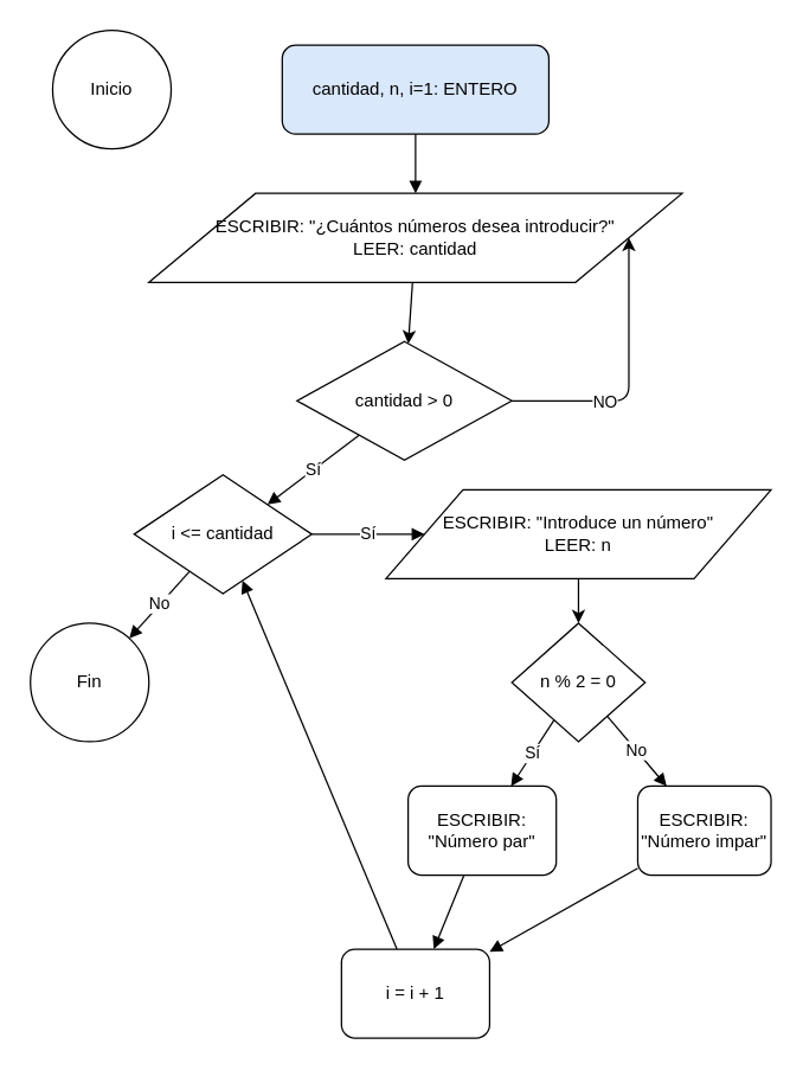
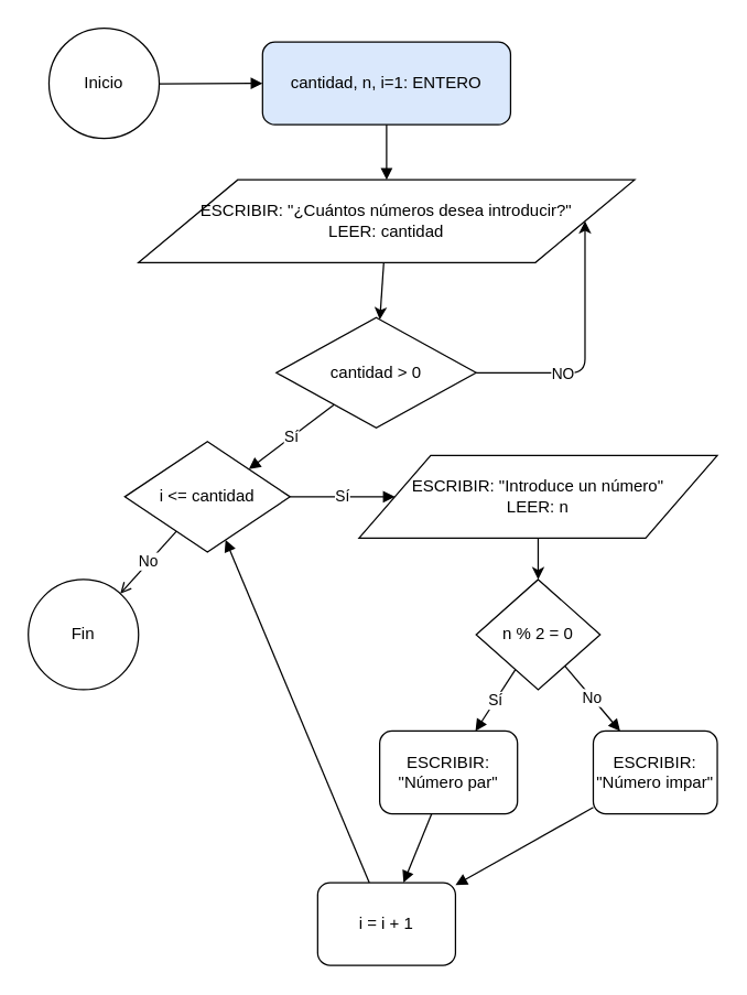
  <mxCell id="0" />
  <mxCell id="1" parent="0" />
  <mxCell id="2" value="Inicio" style="ellipse;whiteSpace=wrap;html=1;aspect=fixed;" parent="1" vertex="1"><mxGeometry x="35" y="20" width="80" height="80" as="geometry" /></mxCell>
  <mxCell id="3" value="cantidad, n, i=1: ENTERO" style="rounded=1;whiteSpace=wrap;html=1;fillColor=#dae8fc;" parent="1" vertex="1"><mxGeometry x="190" y="30" width="180" height="60" as="geometry" /></mxCell>
  <mxCell id="4" value="" style="edgeStyle=none;html=1;" edge="1" parent="1" source="5" target="8"><mxGeometry relative="1" as="geometry" /></mxCell>
  <mxCell id="5" value="ESCRIBIR: &quot;¿Cuántos números desea introducir?&quot;&lt;br&gt;LEER: cantidad" style="shape=parallelogram;perimeter=parallelogramPerimeter;whiteSpace=wrap;html=1;" parent="1" vertex="1"><mxGeometry x="100" y="130" width="360" height="60" as="geometry" /></mxCell>
  <mxCell id="6" style="edgeStyle=none;html=1;entryX=1;entryY=0.5;entryDx=0;entryDy=0;exitX=1;exitY=0.5;exitDx=0;exitDy=0;" edge="1" parent="1" source="8" target="5"><mxGeometry relative="1" as="geometry"><mxPoint x="550" y="280" as="targetPoint" /><Array as="points"><mxPoint x="424" y="270" /></Array></mxGeometry></mxCell>
  <mxCell id="7" value="NO" style="edgeLabel;html=1;align=center;verticalAlign=middle;resizable=0;points=[];" vertex="1" connectable="0" parent="6"><mxGeometry x="-0.34" y="3" relative="1" as="geometry"><mxPoint y="3" as="offset" /></mxGeometry></mxCell>
  <mxCell id="8" value="cantidad &amp;gt; 0" style="rhombus;whiteSpace=wrap;html=1;" parent="1" vertex="1"><mxGeometry x="200" y="230" width="145" height="80" as="geometry" /></mxCell>
  <mxCell id="9" value="i &amp;lt;= cantidad" style="rhombus;whiteSpace=wrap;html=1;" parent="1" vertex="1"><mxGeometry x="90" y="320" width="120" height="80" as="geometry" /></mxCell>
  <mxCell id="10" value="" style="edgeStyle=none;html=1;" edge="1" parent="1" source="11" target="12"><mxGeometry relative="1" as="geometry" /></mxCell>
  <mxCell id="11" value="ESCRIBIR: &quot;Introduce un número&quot;&lt;br&gt;LEER: n" style="shape=parallelogram;perimeter=parallelogramPerimeter;whiteSpace=wrap;html=1;" parent="1" vertex="1"><mxGeometry x="260" y="330" width="260" height="60" as="geometry" /></mxCell>
  <mxCell id="12" value="n % 2 = 0" style="rhombus;whiteSpace=wrap;html=1;" parent="1" vertex="1"><mxGeometry x="345" y="420" width="90" height="80" as="geometry" /></mxCell>
  <mxCell id="13" value="ESCRIBIR: &quot;Número par&quot;" style="rounded=1;whiteSpace=wrap;html=1;" parent="1" vertex="1"><mxGeometry x="275" y="530" width="100" height="60" as="geometry" /></mxCell>
  <mxCell id="14" value="ESCRIBIR: &quot;Número impar&quot;" style="rounded=1;whiteSpace=wrap;html=1;" parent="1" vertex="1"><mxGeometry x="430" y="530" width="90" height="60" as="geometry" /></mxCell>
  <mxCell id="15" value="i = i + 1" style="rounded=1;whiteSpace=wrap;html=1;" parent="1" vertex="1"><mxGeometry x="230" y="640" width="100" height="60" as="geometry" /></mxCell>
  <mxCell id="16" value="Fin" style="ellipse;whiteSpace=wrap;html=1;aspect=fixed;" parent="1" vertex="1"><mxGeometry x="20" y="420" width="80" height="80" as="geometry" /></mxCell>
+ <mxCell id="17" value="" style="endArrow=block;rounded=1;html=1;" parent="1" source="2" target="3" edge="1"><mxGeometry relative="1" as="geometry" /></mxCell>
  <mxCell id="18" value="" style="endArrow=block;rounded=1;html=1;" parent="1" source="3" target="5" edge="1"><mxGeometry relative="1" as="geometry" /></mxCell>
  <mxCell id="19" value="Sí" style="endArrow=block;rounded=1;html=1;entryX=1;entryY=0;entryDx=0;entryDy=0;" parent="1" source="8" target="9" edge="1"><mxGeometry relative="1" as="geometry"><mxPoint x="180" y="460" as="targetPoint" /></mxGeometry></mxCell>
  <mxCell id="20" value="Sí" style="endArrow=block;rounded=1;html=1;" parent="1" source="9" target="11" edge="1"><mxGeometry relative="1" as="geometry" /></mxCell>
- <mxCell id="21" value="No" style="endArrow=block;rounded=1;html=1;" parent="1" source="9" target="16" edge="1"><mxGeometry relative="1" as="geometry" /></mxCell>
+ <mxCell id="21" value="No" style="endArrow=open;rounded=1;html=1;" parent="1" source="9" target="16" edge="1"><mxGeometry relative="1" as="geometry" /></mxCell>
  <mxCell id="22" value="Sí" style="endArrow=block;rounded=1;html=1;" parent="1" source="12" target="13" edge="1"><mxGeometry relative="1" as="geometry" /></mxCell>
  <mxCell id="23" value="No" style="endArrow=block;rounded=1;html=1;" parent="1" source="12" target="14" edge="1"><mxGeometry relative="1" as="geometry" /></mxCell>
  <mxCell id="24" value="" style="endArrow=block;rounded=1;html=1;" parent="1" source="13" target="15" edge="1"><mxGeometry relative="1" as="geometry" /></mxCell>
  <mxCell id="25" value="" style="endArrow=block;rounded=1;html=1;" parent="1" source="14" target="15" edge="1"><mxGeometry relative="1" as="geometry" /></mxCell>
  <mxCell id="26" value="" style="endArrow=block;rounded=1;html=1;" parent="1" source="15" target="9" edge="1"><mxGeometry relative="1" as="geometry" /></mxCell>
